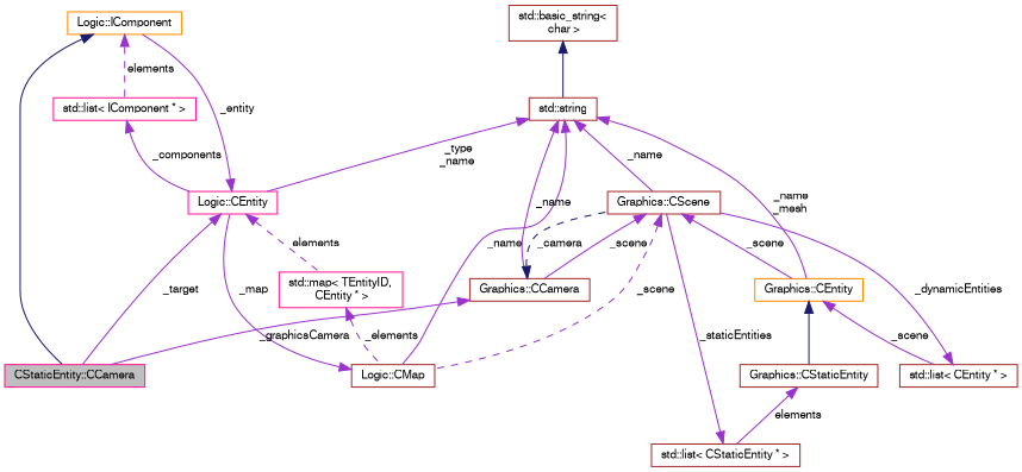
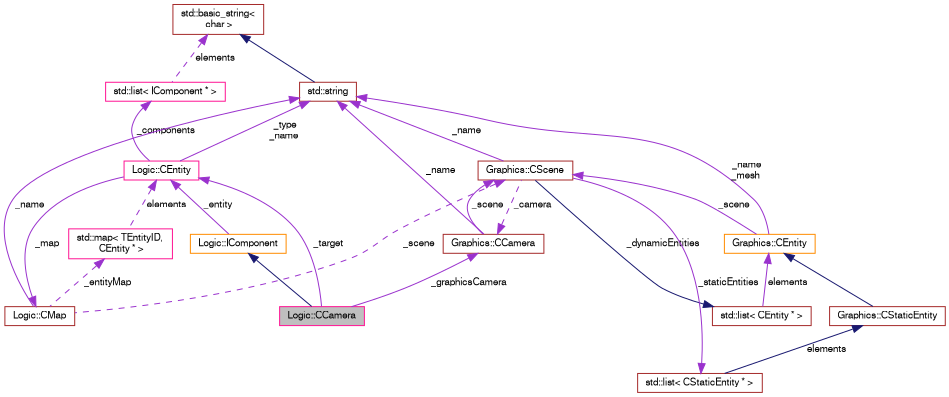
  digraph {
    node [color=brown fillcolor=white fontname=FreeSans fontsize=10 shape=record style=filled]
    edge [color=darkorchid3 dir=back fontname=FreeSans fontsize=10 labelfontname=FreeSans labelfontsize=10 style=solid]
-   n1 [color=deeppink fillcolor=grey75 fontcolor=black height=0.2 label="CStaticEntity::CCamera" width=0.4]
+   n1 [color=deeppink fillcolor=grey75 fontcolor=black height=0.2 label="Logic::CCamera" width=0.4]
    n2 [color=darkorange height=0.2 label="Logic::IComponent" width=0.4]
    n3 [color=deeppink height=0.2 label="std::list\< IComponent * \>" width=0.4]
    n4 [color=deeppink height=0.2 label="Logic::CEntity" width=0.4]
    n5 [color=deeppink height=0.2 label="std::map\< TEntityID,\l CEntity * \>" width=0.4]
    n6 [height=0.2 label="Logic::CMap" width=0.4]
    n7 [height=0.2 label="std::string" width=0.4]
    n8 [height=0.2 label="Graphics::CScene" width=0.4]
    n9 [color=darkorange height=0.2 label="Graphics::CEntity" width=0.4]
    n10 [height=0.2 label="Graphics::CCamera" width=0.4]
    n11 [height=0.2 label="Graphics::CStaticEntity" width=0.4]
    n12 [height=0.2 label="std::list\< CEntity * \>" width=0.4]
    n13 [height=0.2 label="std::basic_string\<\l char \>" width=0.4]
    n14 [height=0.2 label="std::list\< CStaticEntity * \>" width=0.4]
    n2 -> n1 [color=midnightblue]
-   n2 -> n3 [label=" elements" style=dashed]
+   n13 -> n3 [label=" elements" style=dashed]
    n3 -> n4 [label=" _components"]
    n4 -> n1 [label=" _target"]
    n4 -> n2 [label=" _entity"]
    n4 -> n5 [label=" elements" style=dashed]
-   n5 -> n6 [label=" _elements" style=dashed]
+   n5 -> n6 [label=" _entityMap" style=dashed]
    n6 -> n4 [label=" _map"]
    n7 -> n4 [label=" _type\n_name"]
    n7 -> n6 [label=" _name"]
    n7 -> n8 [label=" _name"]
    n7 -> n9 [label=" _name\n_mesh"]
    n7 -> n10 [label=" _name"]
    n8 -> n6 [label=" _scene" style=dashed]
    n8 -> n9 [label=" _scene"]
    n8 -> n10 [label=" _scene"]
    n9 -> n11 [color=midnightblue]
-   n9 -> n12 [label=" _scene"]
+   n9 -> n12 [label=" elements"]
    n10 -> n1 [label=" _graphicsCamera"]
-   n10 -> n8 [color=midnightblue label=" _camera" style=dashed]
-   n11 -> n14 [label=" elements"]
-   n12 -> n8 [label=" _dynamicEntities"]
+   n10 -> n8 [label=" _camera" style=dashed]
+   n11 -> n14 [color=midnightblue label=" elements"]
+   n12 -> n8 [color=midnightblue label=" _dynamicEntities"]
    n13 -> n7 [color=midnightblue]
    n14 -> n8 [label=" _staticEntities"]
  }
